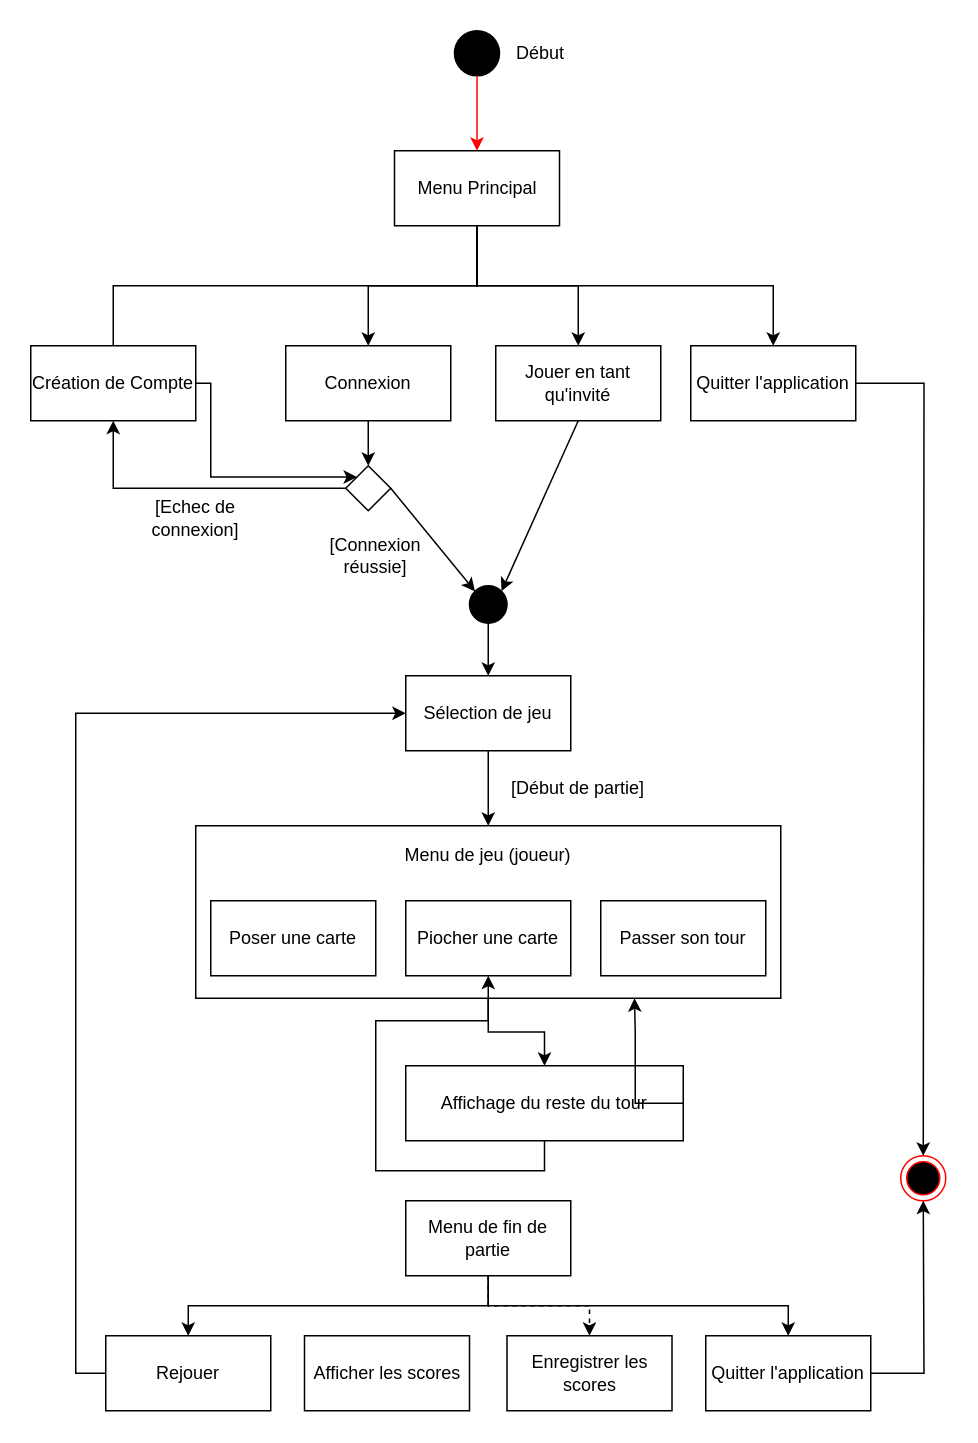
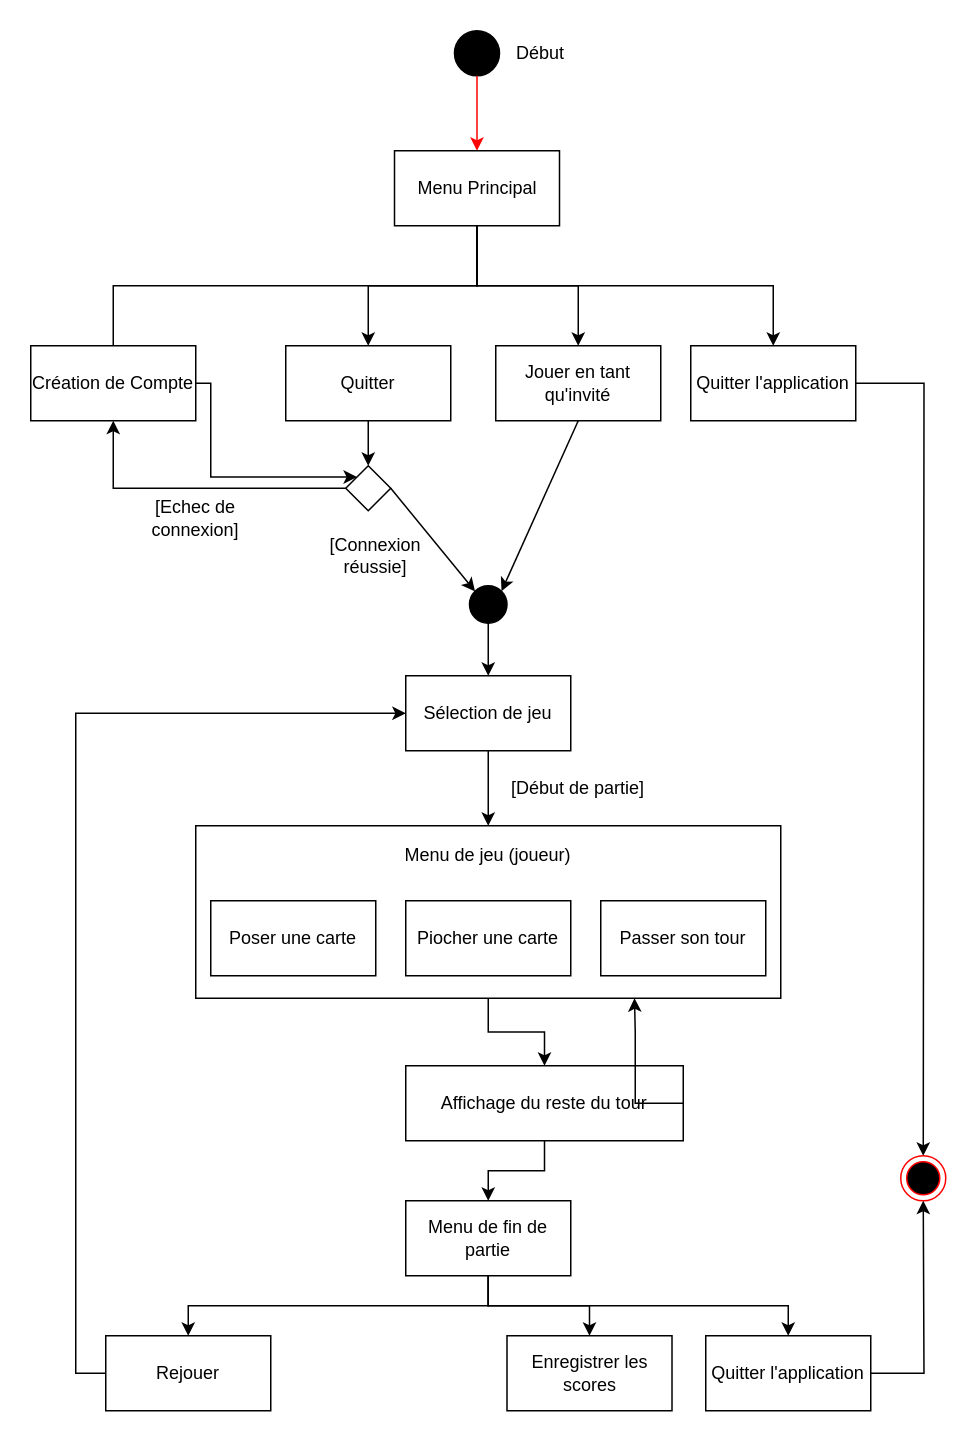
  <mxCell id="0" />
  <mxCell id="1" parent="0" />
  <mxCell id="2" value="" style="ellipse;html=1;shape=endState;fillColor=#000000;strokeColor=#ff0000;" parent="1" vertex="1"><mxGeometry x="600" y="770" width="30" height="30" as="geometry" /></mxCell>
  <mxCell id="3" value="Début" style="text;html=1;strokeColor=none;fillColor=none;align=center;verticalAlign=middle;whiteSpace=wrap;rounded=0;" parent="1" vertex="1"><mxGeometry x="340" y="25" width="40" height="20" as="geometry" /></mxCell>
  <mxCell id="4" value="" style="ellipse;whiteSpace=wrap;html=1;aspect=fixed;fillColor=#000000;" parent="1" vertex="1"><mxGeometry x="302.5" y="20" width="30" height="30" as="geometry" /></mxCell>
  <mxCell id="5" value="" style="endArrow=classic;html=1;exitX=0.5;exitY=1;exitDx=0;exitDy=0;strokeColor=#FF0000;" parent="1" source="4" edge="1"><mxGeometry width="50" height="50" relative="1" as="geometry"><mxPoint x="347.5" y="300" as="sourcePoint" /><mxPoint x="317.5" y="100" as="targetPoint" /></mxGeometry></mxCell>
  <mxCell id="6" style="edgeStyle=orthogonalEdgeStyle;rounded=0;orthogonalLoop=1;jettySize=auto;html=1;exitX=0.5;exitY=1;exitDx=0;exitDy=0;entryX=0.5;entryY=0;entryDx=0;entryDy=0;strokeColor=#000000;" parent="1" source="10" target="35" edge="1"><mxGeometry relative="1" as="geometry" /></mxCell>
  <mxCell id="7" style="edgeStyle=orthogonalEdgeStyle;rounded=0;orthogonalLoop=1;jettySize=auto;html=1;exitX=0.5;exitY=1;exitDx=0;exitDy=0;strokeColor=#000000;" parent="1" source="10" target="14" edge="1"><mxGeometry relative="1" as="geometry" /></mxCell>
  <mxCell id="8" style="edgeStyle=orthogonalEdgeStyle;rounded=0;orthogonalLoop=1;jettySize=auto;html=1;exitX=0.5;exitY=1;exitDx=0;exitDy=0;entryX=0.5;entryY=0;entryDx=0;entryDy=0;strokeColor=#000000;" parent="1" source="10" target="13" edge="1"><mxGeometry relative="1" as="geometry" /></mxCell>
  <mxCell id="9" style="edgeStyle=orthogonalEdgeStyle;rounded=0;orthogonalLoop=1;jettySize=auto;html=1;exitX=0.5;exitY=1;exitDx=0;exitDy=0;entryX=0.5;entryY=0;entryDx=0;entryDy=0;strokeColor=#000000;endArrow=none;" parent="1" source="10" target="12" edge="1"><mxGeometry relative="1" as="geometry" /></mxCell>
  <mxCell id="10" value="Menu Principal" style="rounded=0;whiteSpace=wrap;html=1;fillColor=none;" parent="1" vertex="1"><mxGeometry x="262.5" y="100" width="110" height="50" as="geometry" /></mxCell>
  <mxCell id="11" style="edgeStyle=orthogonalEdgeStyle;rounded=0;orthogonalLoop=1;jettySize=auto;html=1;exitX=1;exitY=0.5;exitDx=0;exitDy=0;entryX=0;entryY=0;entryDx=0;entryDy=0;strokeColor=#000000;" parent="1" source="12" target="47" edge="1"><mxGeometry relative="1" as="geometry"><Array as="points"><mxPoint x="140" y="255" /><mxPoint x="140" y="318" /></Array><mxPoint x="236.161" y="313.661" as="targetPoint" /></mxGeometry></mxCell>
  <mxCell id="12" value="Création de Compte" style="rounded=0;whiteSpace=wrap;html=1;fillColor=none;" parent="1" vertex="1"><mxGeometry x="20" y="230" width="110" height="50" as="geometry" /></mxCell>
- <mxCell id="13" value="Connexion" style="rounded=0;whiteSpace=wrap;html=1;fillColor=none;" parent="1" vertex="1"><mxGeometry x="190" y="230" width="110" height="50" as="geometry" /></mxCell>
+ <mxCell id="13" value="Quitter" style="rounded=0;whiteSpace=wrap;html=1;fillColor=none;" parent="1" vertex="1"><mxGeometry x="190" y="230" width="110" height="50" as="geometry" /></mxCell>
  <mxCell id="14" value="Jouer en tant qu'invité" style="rounded=0;whiteSpace=wrap;html=1;fillColor=none;" parent="1" vertex="1"><mxGeometry x="330" y="230" width="110" height="50" as="geometry" /></mxCell>
  <mxCell id="15" style="edgeStyle=orthogonalEdgeStyle;rounded=0;orthogonalLoop=1;jettySize=auto;html=1;exitX=0.5;exitY=1;exitDx=0;exitDy=0;entryX=0.5;entryY=0;entryDx=0;entryDy=0;strokeColor=#000000;" parent="1" source="16" edge="1"><mxGeometry relative="1" as="geometry"><mxPoint x="325" y="550" as="targetPoint" /></mxGeometry></mxCell>
  <mxCell id="16" value="Sélection de jeu" style="rounded=0;whiteSpace=wrap;html=1;fillColor=none;" parent="1" vertex="1"><mxGeometry x="270" y="450" width="110" height="50" as="geometry" /></mxCell>
  <mxCell id="17" style="edgeStyle=orthogonalEdgeStyle;rounded=0;orthogonalLoop=1;jettySize=auto;html=1;exitX=0.5;exitY=1;exitDx=0;exitDy=0;" edge="1" parent="1" source="18" target="16"><mxGeometry relative="1" as="geometry" /></mxCell>
  <mxCell id="18" value="" style="ellipse;whiteSpace=wrap;html=1;aspect=fixed;fillColor=#000000;" parent="1" vertex="1"><mxGeometry x="312.5" y="390" width="25" height="25" as="geometry" /></mxCell>
  <mxCell id="19" value="" style="endArrow=classic;html=1;exitX=0.5;exitY=1;exitDx=0;exitDy=0;entryX=1;entryY=0;entryDx=0;entryDy=0;" parent="1" source="14" target="18" edge="1"><mxGeometry width="50" height="50" relative="1" as="geometry"><mxPoint x="370" y="340" as="sourcePoint" /><mxPoint x="420" y="290" as="targetPoint" /></mxGeometry></mxCell>
  <mxCell id="20" value="" style="endArrow=classic;html=1;exitX=0.5;exitY=1;exitDx=0;exitDy=0;entryX=0.5;entryY=0;entryDx=0;entryDy=0;" parent="1" source="13" edge="1"><mxGeometry width="50" height="50" relative="1" as="geometry"><mxPoint x="395" y="290" as="sourcePoint" /><mxPoint x="245" y="310" as="targetPoint" /></mxGeometry></mxCell>
  <mxCell id="21" value="[Connexion réussie]" style="text;html=1;strokeColor=none;fillColor=none;align=center;verticalAlign=middle;whiteSpace=wrap;rounded=0;" parent="1" vertex="1"><mxGeometry x="230" y="360" width="40" height="20" as="geometry" /></mxCell>
  <mxCell id="22" style="edgeStyle=orthogonalEdgeStyle;rounded=0;orthogonalLoop=1;jettySize=auto;html=1;exitX=0;exitY=0.5;exitDx=0;exitDy=0;entryX=0.5;entryY=1;entryDx=0;entryDy=0;strokeColor=#000000;" parent="1" source="47" target="12" edge="1"><mxGeometry relative="1" as="geometry"><mxPoint x="232.5" y="322.5" as="sourcePoint" /></mxGeometry></mxCell>
  <mxCell id="23" value="" style="endArrow=classic;html=1;entryX=0;entryY=0;entryDx=0;entryDy=0;exitX=1;exitY=0.5;exitDx=0;exitDy=0;" parent="1" source="47" target="18" edge="1"><mxGeometry width="50" height="50" relative="1" as="geometry"><mxPoint x="253.839" y="331.339" as="sourcePoint" /><mxPoint x="255" y="320" as="targetPoint" /></mxGeometry></mxCell>
  <mxCell id="24" value="[Echec de connexion]" style="text;html=1;strokeColor=none;fillColor=none;align=center;verticalAlign=middle;whiteSpace=wrap;rounded=0;" parent="1" vertex="1"><mxGeometry x="110" y="335" width="40" height="20" as="geometry" /></mxCell>
  <mxCell id="25" value="Poser une carte" style="rounded=0;whiteSpace=wrap;html=1;fillColor=none;" parent="1" vertex="1"><mxGeometry x="140" y="600" width="110" height="50" as="geometry" /></mxCell>
  <mxCell id="26" value="Piocher une carte" style="rounded=0;whiteSpace=wrap;html=1;fillColor=none;" parent="1" vertex="1"><mxGeometry x="270" y="600" width="110" height="50" as="geometry" /></mxCell>
  <mxCell id="27" value="Passer son tour" style="rounded=0;whiteSpace=wrap;html=1;fillColor=none;" parent="1" vertex="1"><mxGeometry x="400" y="600" width="110" height="50" as="geometry" /></mxCell>
  <mxCell id="28" style="edgeStyle=orthogonalEdgeStyle;rounded=0;orthogonalLoop=1;jettySize=auto;html=1;exitX=0.5;exitY=1;exitDx=0;exitDy=0;entryX=0.5;entryY=0;entryDx=0;entryDy=0;strokeColor=#000000;" parent="1" source="29" target="33" edge="1"><mxGeometry relative="1" as="geometry" /></mxCell>
  <mxCell id="29" value="" style="rounded=0;whiteSpace=wrap;html=1;fillColor=none;" parent="1" vertex="1"><mxGeometry x="130" y="550" width="390" height="115" as="geometry" /></mxCell>
  <mxCell id="30" value="Menu de jeu (joueur)" style="text;html=1;strokeColor=none;fillColor=none;align=center;verticalAlign=middle;whiteSpace=wrap;rounded=0;" parent="1" vertex="1"><mxGeometry x="265" y="560" width="120" height="20" as="geometry" /></mxCell>
  <mxCell id="31" style="edgeStyle=orthogonalEdgeStyle;rounded=0;orthogonalLoop=1;jettySize=auto;html=1;exitX=1;exitY=0.5;exitDx=0;exitDy=0;entryX=0.75;entryY=1;entryDx=0;entryDy=0;strokeColor=#000000;" parent="1" source="33" target="29" edge="1"><mxGeometry relative="1" as="geometry"><Array as="points"><mxPoint x="423" y="735" /><mxPoint x="423" y="688" /></Array></mxGeometry></mxCell>
- <mxCell id="32" style="edgeStyle=orthogonalEdgeStyle;rounded=0;orthogonalLoop=1;jettySize=auto;html=1;exitX=0.5;exitY=1;exitDx=0;exitDy=0;strokeColor=#000000;" parent="1" source="33" target="26" edge="1"><mxGeometry relative="1" as="geometry" /></mxCell>
+ <mxCell id="32" style="edgeStyle=orthogonalEdgeStyle;rounded=0;orthogonalLoop=1;jettySize=auto;html=1;exitX=0.5;exitY=1;exitDx=0;exitDy=0;entryX=0.5;entryY=0;entryDx=0;entryDy=0;strokeColor=#000000;" parent="1" source="33" target="40" edge="1"><mxGeometry relative="1" as="geometry" /></mxCell>
  <mxCell id="33" value="Affichage du reste du tour" style="rounded=0;whiteSpace=wrap;html=1;fillColor=none;" parent="1" vertex="1"><mxGeometry x="270" y="710" width="185" height="50" as="geometry" /></mxCell>
  <mxCell id="34" style="edgeStyle=orthogonalEdgeStyle;rounded=0;orthogonalLoop=1;jettySize=auto;html=1;exitX=1;exitY=0.5;exitDx=0;exitDy=0;entryX=0.5;entryY=0;entryDx=0;entryDy=0;strokeColor=#000000;" parent="1" source="35" edge="1"><mxGeometry relative="1" as="geometry"><mxPoint x="615" y="770" as="targetPoint" /></mxGeometry></mxCell>
  <mxCell id="35" value="Quitter l'application" style="rounded=0;whiteSpace=wrap;html=1;fillColor=none;" parent="1" vertex="1"><mxGeometry x="460" y="230" width="110" height="50" as="geometry" /></mxCell>
  <mxCell id="36" value="[Début de partie]" style="text;html=1;strokeColor=none;fillColor=none;align=center;verticalAlign=middle;whiteSpace=wrap;rounded=0;" parent="1" vertex="1"><mxGeometry x="330" y="514.5" width="110" height="20" as="geometry" /></mxCell>
- <mxCell id="37" style="edgeStyle=orthogonalEdgeStyle;rounded=0;orthogonalLoop=1;jettySize=auto;html=1;exitX=0.5;exitY=1;exitDx=0;exitDy=0;strokeColor=#000000;dashed=1;" parent="1" source="40" target="42" edge="1"><mxGeometry relative="1" as="geometry" /></mxCell>
+ <mxCell id="37" style="edgeStyle=orthogonalEdgeStyle;rounded=0;orthogonalLoop=1;jettySize=auto;html=1;exitX=0.5;exitY=1;exitDx=0;exitDy=0;strokeColor=#000000;" parent="1" source="40" target="42" edge="1"><mxGeometry relative="1" as="geometry" /></mxCell>
  <mxCell id="38" style="edgeStyle=orthogonalEdgeStyle;rounded=0;orthogonalLoop=1;jettySize=auto;html=1;exitX=0.5;exitY=1;exitDx=0;exitDy=0;entryX=0.5;entryY=0;entryDx=0;entryDy=0;strokeColor=#000000;" parent="1" source="40" target="44" edge="1"><mxGeometry relative="1" as="geometry" /></mxCell>
  <mxCell id="39" style="edgeStyle=orthogonalEdgeStyle;rounded=0;orthogonalLoop=1;jettySize=auto;html=1;exitX=0.5;exitY=1;exitDx=0;exitDy=0;entryX=0.5;entryY=0;entryDx=0;entryDy=0;strokeColor=#000000;" parent="1" source="40" target="46" edge="1"><mxGeometry relative="1" as="geometry" /></mxCell>
  <mxCell id="40" value="Menu de fin de partie" style="rounded=0;whiteSpace=wrap;html=1;fillColor=none;" parent="1" vertex="1"><mxGeometry x="270" y="800" width="110" height="50" as="geometry" /></mxCell>
- <mxCell id="41" value="Afficher les scores" style="rounded=0;whiteSpace=wrap;html=1;fillColor=none;" parent="1" vertex="1"><mxGeometry x="202.5" y="890" width="110" height="50" as="geometry" /></mxCell>
  <mxCell id="42" value="Enregistrer les scores" style="rounded=0;whiteSpace=wrap;html=1;fillColor=none;" parent="1" vertex="1"><mxGeometry x="337.5" y="890" width="110" height="50" as="geometry" /></mxCell>
  <mxCell id="43" style="edgeStyle=orthogonalEdgeStyle;rounded=0;orthogonalLoop=1;jettySize=auto;html=1;exitX=0;exitY=0.5;exitDx=0;exitDy=0;entryX=0;entryY=0.5;entryDx=0;entryDy=0;strokeColor=#000000;" parent="1" source="44" target="16" edge="1"><mxGeometry relative="1" as="geometry" /></mxCell>
  <mxCell id="44" value="Rejouer" style="rounded=0;whiteSpace=wrap;html=1;fillColor=none;" parent="1" vertex="1"><mxGeometry x="70" y="890" width="110" height="50" as="geometry" /></mxCell>
  <mxCell id="45" style="edgeStyle=orthogonalEdgeStyle;rounded=0;orthogonalLoop=1;jettySize=auto;html=1;exitX=1;exitY=0.5;exitDx=0;exitDy=0;entryX=0.5;entryY=1;entryDx=0;entryDy=0;strokeColor=#000000;" parent="1" source="46" edge="1"><mxGeometry relative="1" as="geometry"><mxPoint x="615" y="800" as="targetPoint" /></mxGeometry></mxCell>
  <mxCell id="46" value="Quitter l'application" style="rounded=0;whiteSpace=wrap;html=1;fillColor=none;" parent="1" vertex="1"><mxGeometry x="470" y="890" width="110" height="50" as="geometry" /></mxCell>
  <mxCell id="47" value="" style="rhombus;whiteSpace=wrap;html=1;" vertex="1" parent="1"><mxGeometry x="230" y="310" width="30" height="30" as="geometry" /></mxCell>
